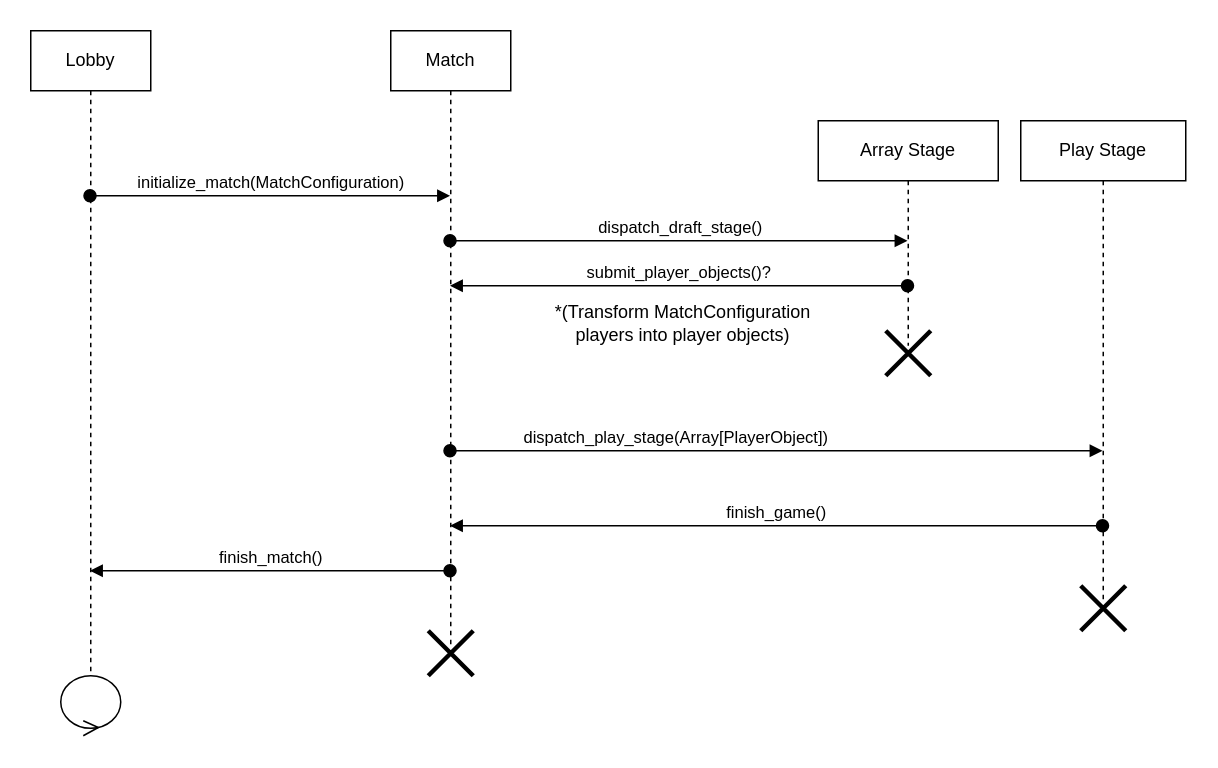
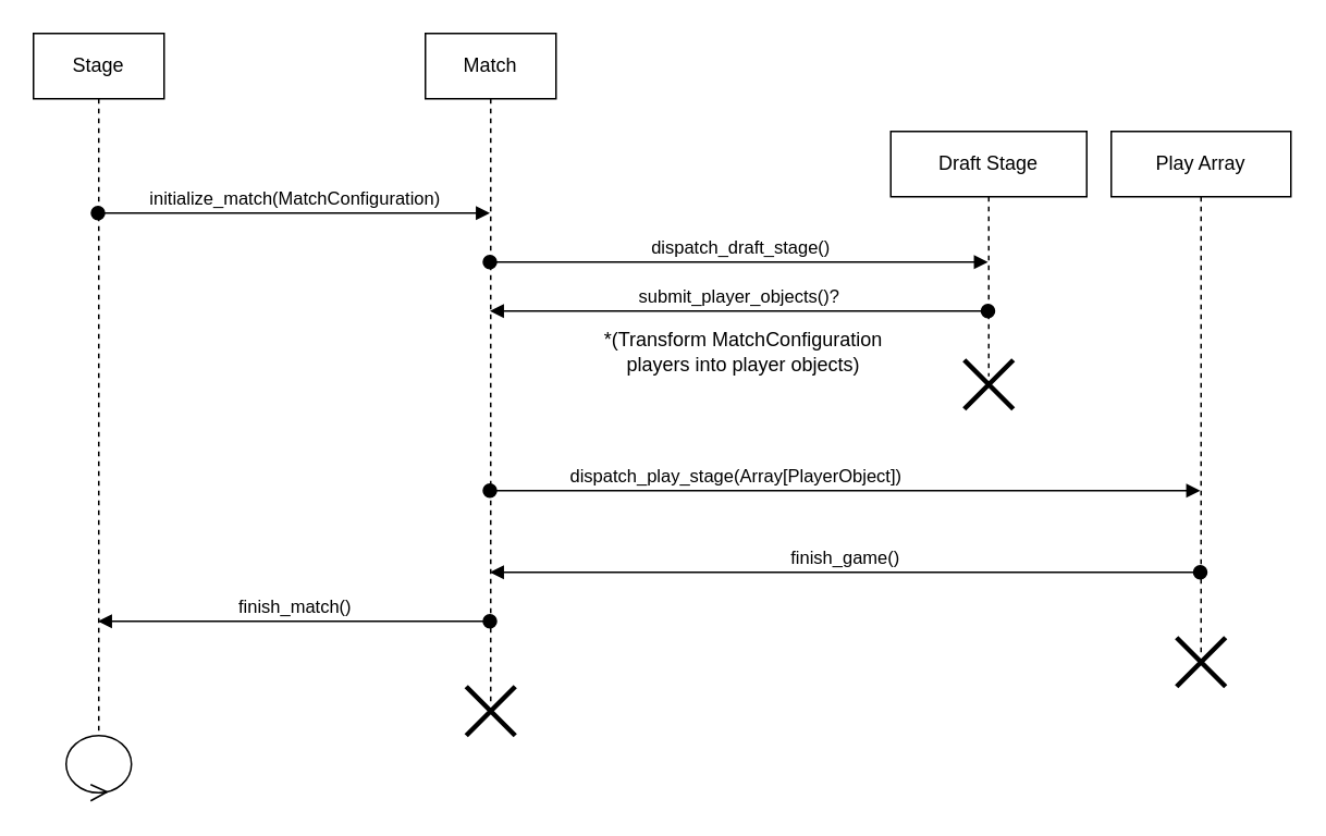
  <mxCell id="0" />
  <mxCell id="1" parent="0" />
- <mxCell id="2" value="Array Stage" style="shape=umlLifeline;perimeter=lifelinePerimeter;whiteSpace=wrap;html=1;container=1;collapsible=0;recursiveResize=0;outlineConnect=0;" parent="1" vertex="1"><mxGeometry x="545" y="80" width="120" height="150" as="geometry" /></mxCell>
+ <mxCell id="2" value="Draft Stage" style="shape=umlLifeline;perimeter=lifelinePerimeter;whiteSpace=wrap;html=1;container=1;collapsible=0;recursiveResize=0;outlineConnect=0;" parent="1" vertex="1"><mxGeometry x="545" y="80" width="120" height="150" as="geometry" /></mxCell>
  <mxCell id="3" value="Match" style="shape=umlLifeline;perimeter=lifelinePerimeter;whiteSpace=wrap;html=1;container=1;collapsible=0;recursiveResize=0;outlineConnect=0;" parent="1" vertex="1"><mxGeometry x="260" y="20" width="80" height="410" as="geometry" /></mxCell>
  <mxCell id="4" value="finish_match()" style="html=1;verticalAlign=bottom;startArrow=oval;startFill=1;endArrow=block;startSize=8;" parent="1" source="3" target="6" edge="1"><mxGeometry width="60" relative="1" as="geometry"><mxPoint x="290" y="260" as="sourcePoint" /><mxPoint x="350" y="260" as="targetPoint" /><Array as="points"><mxPoint x="200" y="380" /></Array></mxGeometry></mxCell>
  <mxCell id="5" value="initialize_match(MatchConfiguration)" style="html=1;verticalAlign=bottom;startArrow=oval;startFill=1;endArrow=block;startSize=8;" parent="1" source="6" target="3" edge="1"><mxGeometry width="60" relative="1" as="geometry"><mxPoint x="445" y="290" as="sourcePoint" /><mxPoint x="290" y="290" as="targetPoint" /><Array as="points"><mxPoint x="200" y="130" /></Array></mxGeometry></mxCell>
- <mxCell id="6" value="Lobby" style="shape=umlLifeline;perimeter=lifelinePerimeter;whiteSpace=wrap;html=1;container=1;collapsible=0;recursiveResize=0;outlineConnect=0;" parent="1" vertex="1"><mxGeometry x="20" y="20" width="80" height="440" as="geometry" /></mxCell>
+ <mxCell id="6" value="Stage" style="shape=umlLifeline;perimeter=lifelinePerimeter;whiteSpace=wrap;html=1;container=1;collapsible=0;recursiveResize=0;outlineConnect=0;" parent="1" vertex="1"><mxGeometry x="20" y="20" width="80" height="440" as="geometry" /></mxCell>
  <mxCell id="7" value="dispatch_draft_stage()" style="html=1;verticalAlign=bottom;startArrow=oval;startFill=1;endArrow=block;startSize=8;" parent="1" source="3" target="2" edge="1"><mxGeometry width="60" relative="1" as="geometry"><mxPoint x="119.929" y="310" as="sourcePoint" /><mxPoint x="289.5" y="310" as="targetPoint" /><Array as="points"><mxPoint x="360" y="160" /></Array></mxGeometry></mxCell>
  <mxCell id="8" value="submit_player_objects()?" style="html=1;verticalAlign=bottom;startArrow=oval;startFill=1;endArrow=block;startSize=8;edgeStyle=elbowEdgeStyle;elbow=vertical;" parent="1" edge="1" target="3" source="2"><mxGeometry width="60" relative="1" as="geometry"><mxPoint x="424.5" y="360" as="sourcePoint" /><mxPoint x="299.929" y="360" as="targetPoint" /><Array as="points"><mxPoint x="360" y="190" /></Array></mxGeometry></mxCell>
- <mxCell id="9" value="Play Stage" style="shape=umlLifeline;perimeter=lifelinePerimeter;whiteSpace=wrap;html=1;container=1;collapsible=0;recursiveResize=0;outlineConnect=0;" parent="1" vertex="1"><mxGeometry x="680" y="80" width="110" height="320" as="geometry" /></mxCell>
+ <mxCell id="9" value="Play Array" style="shape=umlLifeline;perimeter=lifelinePerimeter;whiteSpace=wrap;html=1;container=1;collapsible=0;recursiveResize=0;outlineConnect=0;" parent="1" vertex="1"><mxGeometry x="680" y="80" width="110" height="320" as="geometry" /></mxCell>
  <mxCell id="10" value="" style="shape=umlLifeline;participant=umlControl;perimeter=lifelinePerimeter;whiteSpace=wrap;html=1;container=1;collapsible=0;recursiveResize=0;verticalAlign=top;spacingTop=36;outlineConnect=0;rotation=-180;" parent="9" vertex="1"><mxGeometry x="-640" y="370" width="40" height="40" as="geometry" /></mxCell>
  <mxCell id="11" value="" style="shape=umlDestroy;whiteSpace=wrap;html=1;strokeWidth=3;" vertex="1" parent="9"><mxGeometry x="40" y="310" width="30" height="30" as="geometry" /></mxCell>
  <mxCell id="12" value="finish_game()" style="html=1;verticalAlign=bottom;startArrow=oval;startFill=1;endArrow=block;startSize=8;" parent="1" edge="1" target="3" source="9"><mxGeometry width="60" relative="1" as="geometry"><mxPoint x="564.5" y="430" as="sourcePoint" /><mxPoint x="424.929" y="430" as="targetPoint" /><Array as="points"><mxPoint x="490" y="350" /></Array></mxGeometry></mxCell>
  <mxCell id="13" value="dispatch_play_stage(Array[PlayerObject])" style="html=1;verticalAlign=bottom;startArrow=oval;startFill=1;endArrow=block;startSize=8;" edge="1" parent="1" source="3" target="9"><mxGeometry x="-0.309" width="60" relative="1" as="geometry"><mxPoint x="309.81" y="190" as="sourcePoint" /><mxPoint x="439.5" y="190" as="targetPoint" /><Array as="points"><mxPoint x="360" y="300" /></Array><mxPoint as="offset" /></mxGeometry></mxCell>
  <mxCell id="14" value="*(Transform MatchConfiguration players into player objects)" style="text;html=1;strokeColor=none;fillColor=none;align=center;verticalAlign=middle;whiteSpace=wrap;rounded=0;" vertex="1" parent="1"><mxGeometry x="360" y="200" width="190" height="30" as="geometry" /></mxCell>
  <mxCell id="15" value="" style="shape=umlDestroy;whiteSpace=wrap;html=1;strokeWidth=3;" vertex="1" parent="1"><mxGeometry x="590" y="220" width="30" height="30" as="geometry" /></mxCell>
  <mxCell id="16" value="" style="shape=umlDestroy;whiteSpace=wrap;html=1;strokeWidth=3;" vertex="1" parent="1"><mxGeometry x="285" y="420" width="30" height="30" as="geometry" /></mxCell>
